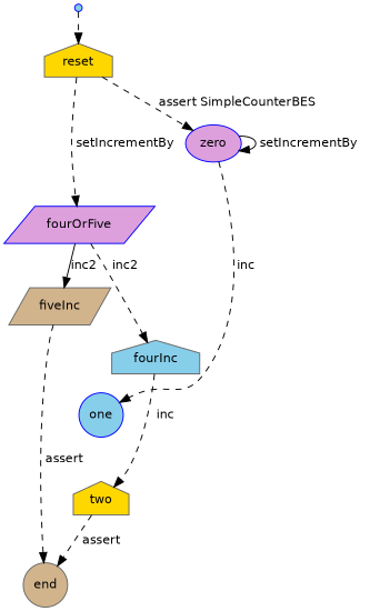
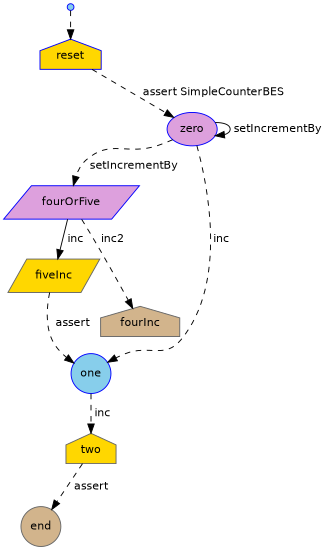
  digraph {
    nodesep=0.2
    rankdir=TB
    ranksep=0.4
    node [color=blue fillcolor=skyblue fontname=Helvetica fontsize=12.0 margin=0.07 shape=house style=filled]
    edge [fontname=Helvetica fontsize=12.0 margin=0.05 style=dashed]
    "" [height=0.1 shape=point]
-   reset [color=gray40 fillcolor=gold]
+   reset [fillcolor=gold]
    zero [fillcolor=plum shape=ellipse]
    fourOrFive [fillcolor=plum shape=parallelogram]
    one [shape=circle]
-   fourInc [color=gray40]
-   fiveInc [color=gray40 fillcolor=tan shape=parallelogram]
+   fourInc [color=gray40 fillcolor=tan]
+   fiveInc [color=gray40 fillcolor=gold shape=parallelogram]
    two [color=gray40 fillcolor=gold]
    end [color=gray40 fillcolor=tan shape=circle]
    "" -> reset
    reset -> zero [label=" assert SimpleCounterBES "]
-   reset -> fourOrFive [label=" setIncrementBy "]
+   zero -> fourOrFive [label=" setIncrementBy "]
    zero -> zero [label=" setIncrementBy " style=solid]
    zero -> one [label=" inc "]
    fourOrFive -> fourInc [label=" inc2 "]
-   fourOrFive -> fiveInc [label=" inc2 " style=solid]
-   fourInc -> two [label=" inc "]
-   fiveInc -> end [label=" assert "]
+   fourOrFive -> fiveInc [label=" inc " style=solid]
+   one -> two [label=" inc "]
+   fiveInc -> one [label=" assert "]
    two -> end [label=" assert "]
  }
